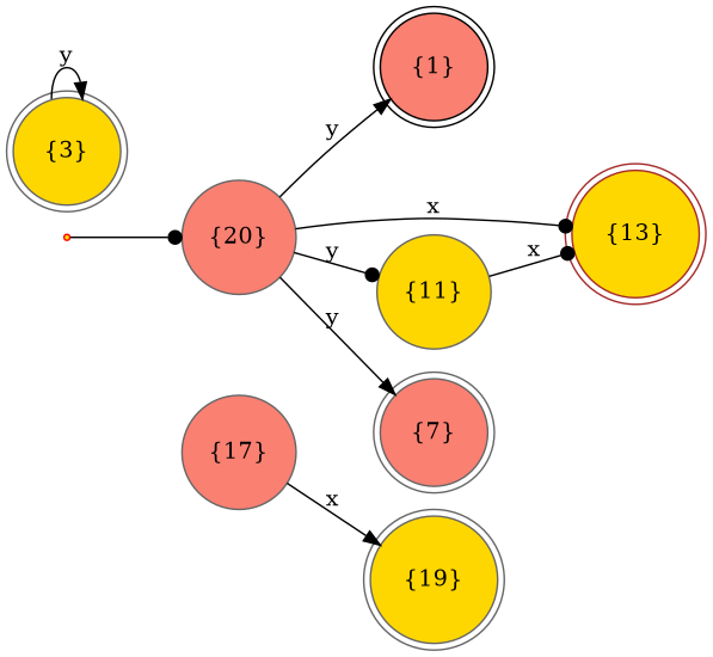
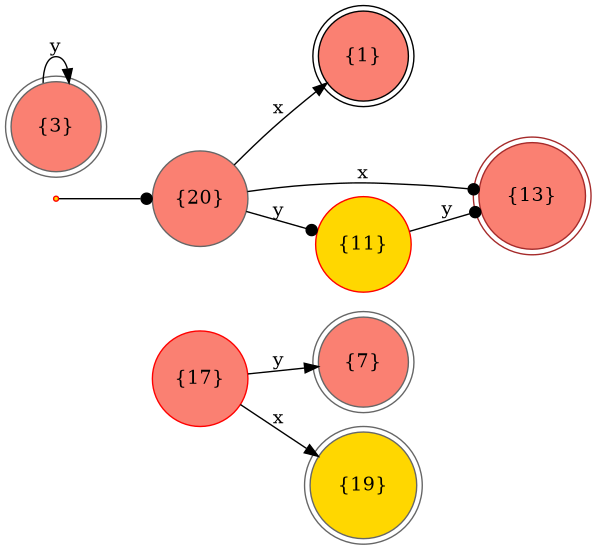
  digraph {
    rankdir=LR
    node [color=gray40 fillcolor=salmon shape=doublecircle style=filled]
    edge [arrowhead=dot]
    start [color=red fillcolor=gold shape=point]
    "{20}" [shape=circle]
-   "{11}" [fillcolor=gold shape=circle]
+   "{11}" [color=red fillcolor=gold shape=circle]
    "{7}"
    "{1}" [color=black]
-   "{13}" [color=brown fillcolor=gold]
-   "{17}" [shape=circle]
+   "{13}" [color=brown]
+   "{17}" [color=red shape=circle]
    "{19}" [fillcolor=gold]
-   "{3}" [fillcolor=gold]
+   "{3}"
    start -> "{20}"
    "{20}" -> "{11}" [label=y]
-   "{20}" -> "{7}" [arrowhead=normal label=y]
-   "{20}" -> "{1}" [arrowhead=normal label=y]
+   "{17}" -> "{7}" [arrowhead=normal label=y]
+   "{20}" -> "{1}" [arrowhead=normal label=x]
    "{20}" -> "{13}" [label=x]
-   "{11}" -> "{13}" [label=x]
+   "{11}" -> "{13}" [label=y]
    "{17}" -> "{19}" [arrowhead=normal label=x]
    "{3}" -> "{3}" [arrowhead=normal label=y]
  }
